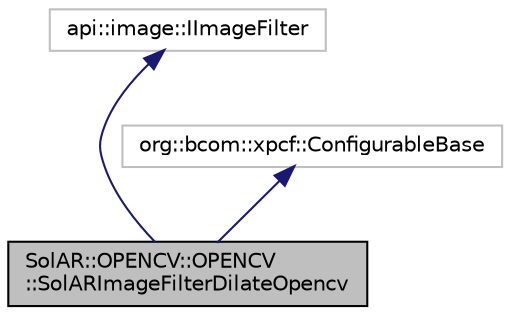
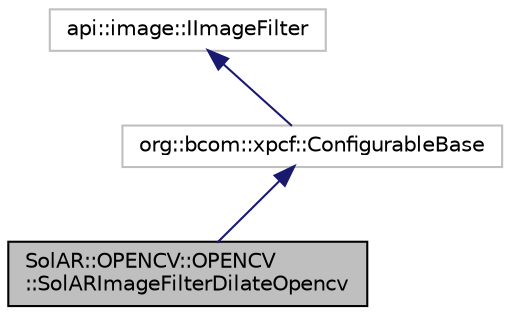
  digraph {
    node [color=grey75 fillcolor=white fontname=Helvetica fontsize=10 shape=record style=filled]
    edge [color=midnightblue dir=back fontname=Helvetica fontsize=10 labelfontname=Helvetica labelfontsize=10 style=solid]
    n1 [color=black fillcolor=grey75 fontcolor=black height=0.2 label="SolAR::OPENCV::OPENCV\l::SolARImageFilterDilateOpencv" width=0.4]
    n2 [height=0.2 label="org::bcom::xpcf::ConfigurableBase" width=0.4]
    n3 [height=0.2 label="api::image::IImageFilter" width=0.4]
    n2 -> n1
-   n3 -> n1
+   n3 -> n2
  }
